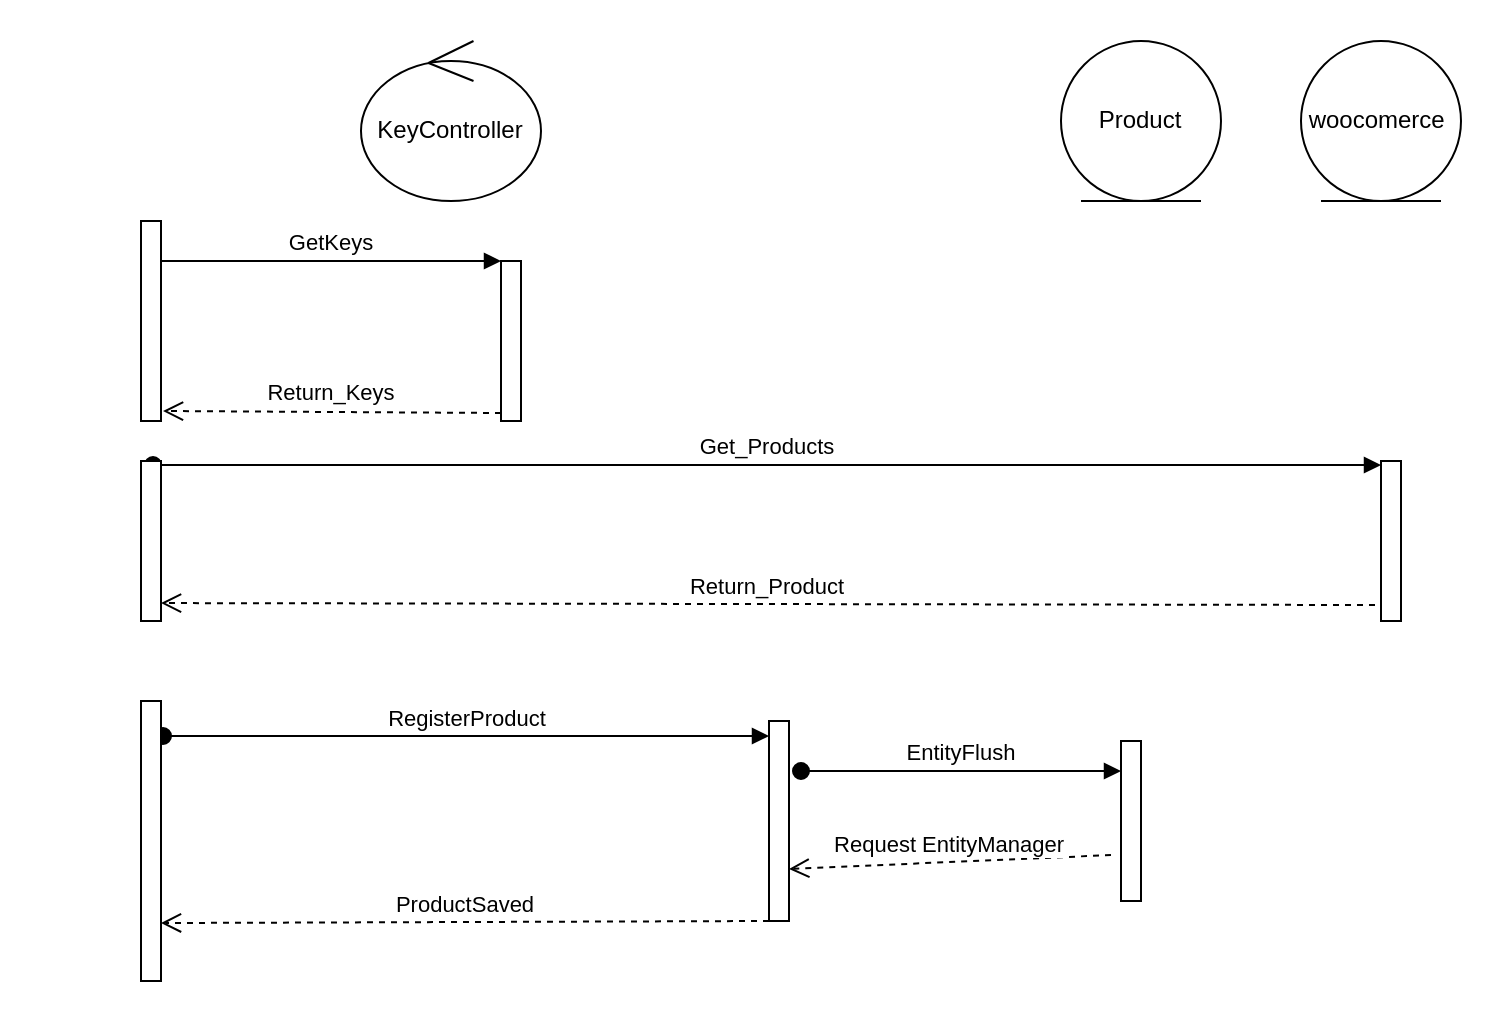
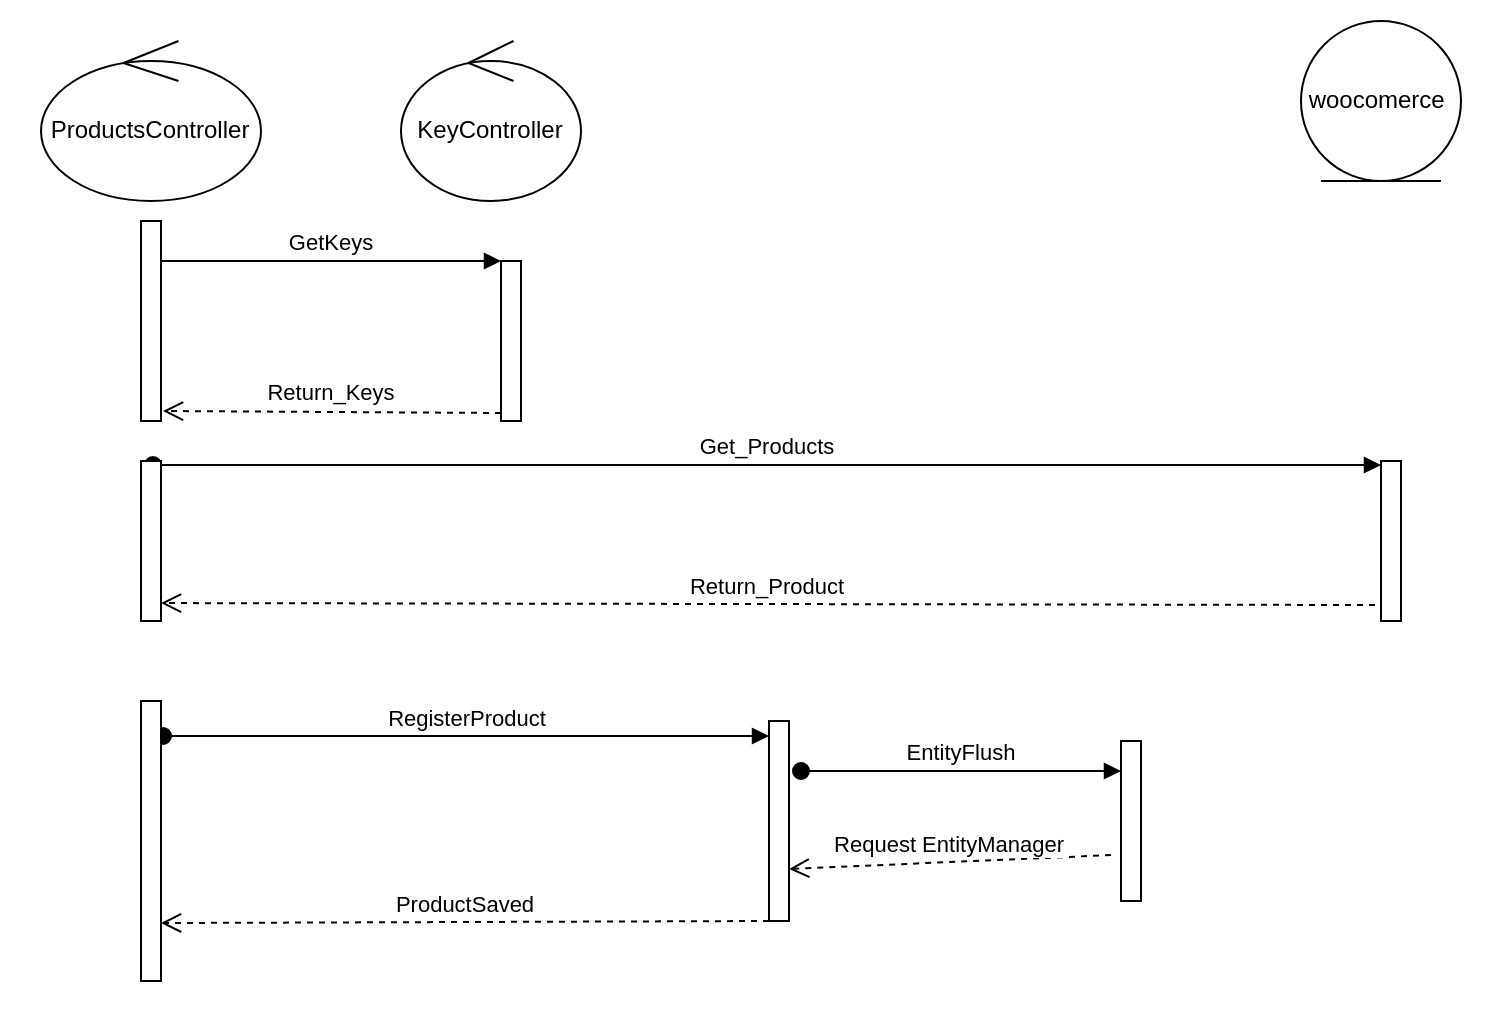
  <mxCell id="0" />
  <mxCell id="1" parent="0" />
- <mxCell id="3" value="woocomerce&amp;nbsp;" style="ellipse;shape=umlEntity;whiteSpace=wrap;html=1;" parent="1" vertex="1"><mxGeometry x="650" y="20" width="80" height="80" as="geometry" /></mxCell>
- <mxCell id="4" value="KeyController" style="ellipse;shape=umlControl;whiteSpace=wrap;html=1;" parent="1" vertex="1"><mxGeometry x="180" y="20" width="90" height="80" as="geometry" /></mxCell>
+ <mxCell id="2" value="ProductsController" style="ellipse;shape=umlControl;whiteSpace=wrap;html=1;" parent="1" vertex="1"><mxGeometry x="20" y="20" width="110" height="80" as="geometry" /></mxCell>
+ <mxCell id="3" value="woocomerce&amp;nbsp;" style="ellipse;shape=umlEntity;whiteSpace=wrap;html=1;" parent="1" vertex="1"><mxGeometry x="650" y="10" width="80" height="80" as="geometry" /></mxCell>
+ <mxCell id="4" value="KeyController" style="ellipse;shape=umlControl;whiteSpace=wrap;html=1;" parent="1" vertex="1"><mxGeometry x="200" y="20" width="90" height="80" as="geometry" /></mxCell>
  <mxCell id="5" value="" style="html=1;points=[];perimeter=orthogonalPerimeter;" parent="1" vertex="1"><mxGeometry x="70" y="110" width="10" height="100" as="geometry" /></mxCell>
  <mxCell id="6" value="" style="html=1;points=[];perimeter=orthogonalPerimeter;" parent="1" vertex="1"><mxGeometry x="250" y="130" width="10" height="80" as="geometry" /></mxCell>
  <mxCell id="7" value="GetKeys" style="html=1;verticalAlign=bottom;endArrow=block;entryX=0;entryY=0;" parent="1" source="5" target="6" edge="1"><mxGeometry relative="1" as="geometry"><mxPoint x="180" y="130" as="sourcePoint" /></mxGeometry></mxCell>
  <mxCell id="8" value="Return_Keys" style="html=1;verticalAlign=bottom;endArrow=open;dashed=1;endSize=8;exitX=0;exitY=0.95;entryX=1.1;entryY=0.95;entryDx=0;entryDy=0;entryPerimeter=0;" parent="1" source="6" target="5" edge="1"><mxGeometry relative="1" as="geometry"><mxPoint x="180" y="206" as="targetPoint" /></mxGeometry></mxCell>
  <mxCell id="9" value="" style="html=1;points=[];perimeter=orthogonalPerimeter;" parent="1" vertex="1"><mxGeometry x="690" y="230" width="10" height="80" as="geometry" /></mxCell>
  <mxCell id="10" value="Get_Products" style="html=1;verticalAlign=bottom;startArrow=oval;endArrow=block;startSize=8;exitX=0.6;exitY=0.025;exitDx=0;exitDy=0;exitPerimeter=0;" parent="1" source="11" target="9" edge="1"><mxGeometry relative="1" as="geometry"><mxPoint x="630" y="230" as="sourcePoint" /></mxGeometry></mxCell>
  <mxCell id="11" value="" style="html=1;points=[];perimeter=orthogonalPerimeter;" parent="1" vertex="1"><mxGeometry x="70" y="230" width="10" height="80" as="geometry" /></mxCell>
  <mxCell id="12" value="Return_Product" style="html=1;verticalAlign=bottom;endArrow=open;dashed=1;endSize=8;exitX=-0.3;exitY=0.9;exitDx=0;exitDy=0;exitPerimeter=0;entryX=1;entryY=0.888;entryDx=0;entryDy=0;entryPerimeter=0;" parent="1" source="9" target="11" edge="1"><mxGeometry relative="1" as="geometry"><mxPoint x="380" y="300" as="sourcePoint" /><mxPoint x="300" y="300" as="targetPoint" /></mxGeometry></mxCell>
- <mxCell id="13" value="Product" style="ellipse;shape=umlEntity;whiteSpace=wrap;html=1;" parent="1" vertex="1"><mxGeometry x="530" y="20" width="80" height="80" as="geometry" /></mxCell>
  <mxCell id="14" value="" style="html=1;points=[];perimeter=orthogonalPerimeter;" parent="1" vertex="1"><mxGeometry x="384" y="360" width="10" height="100" as="geometry" /></mxCell>
  <mxCell id="15" value="RegisterProduct" style="html=1;verticalAlign=bottom;startArrow=oval;endArrow=block;startSize=8;exitX=1.1;exitY=0.125;exitDx=0;exitDy=0;exitPerimeter=0;" parent="1" source="16" target="14" edge="1"><mxGeometry relative="1" as="geometry"><mxPoint x="324" y="360" as="sourcePoint" /></mxGeometry></mxCell>
  <mxCell id="16" value="" style="html=1;points=[];perimeter=orthogonalPerimeter;" parent="1" vertex="1"><mxGeometry x="70" y="350" width="10" height="140" as="geometry" /></mxCell>
  <mxCell id="17" value="" style="html=1;points=[];perimeter=orthogonalPerimeter;" parent="1" vertex="1"><mxGeometry x="560" y="370" width="10" height="80" as="geometry" /></mxCell>
  <mxCell id="18" value="EntityFlush" style="html=1;verticalAlign=bottom;startArrow=oval;endArrow=block;startSize=8;exitX=1.6;exitY=0.25;exitDx=0;exitDy=0;exitPerimeter=0;" parent="1" source="14" target="17" edge="1"><mxGeometry relative="1" as="geometry"><mxPoint x="500" y="370" as="sourcePoint" /></mxGeometry></mxCell>
  <mxCell id="19" value="Request EntityManager" style="html=1;verticalAlign=bottom;endArrow=open;dashed=1;endSize=8;exitX=-0.5;exitY=0.713;exitDx=0;exitDy=0;exitPerimeter=0;entryX=1;entryY=0.74;entryDx=0;entryDy=0;entryPerimeter=0;" parent="1" source="17" target="14" edge="1"><mxGeometry relative="1" as="geometry"><mxPoint x="551" y="430" as="sourcePoint" /><mxPoint x="471" y="430" as="targetPoint" /></mxGeometry></mxCell>
  <mxCell id="20" value="ProductSaved" style="html=1;verticalAlign=bottom;endArrow=open;dashed=1;endSize=8;entryX=1;entryY=0.793;entryDx=0;entryDy=0;entryPerimeter=0;" parent="1" source="14" target="16" edge="1"><mxGeometry x="-0.001" relative="1" as="geometry"><mxPoint x="360" y="440" as="sourcePoint" /><mxPoint x="280" y="440" as="targetPoint" /><mxPoint as="offset" /></mxGeometry></mxCell>
